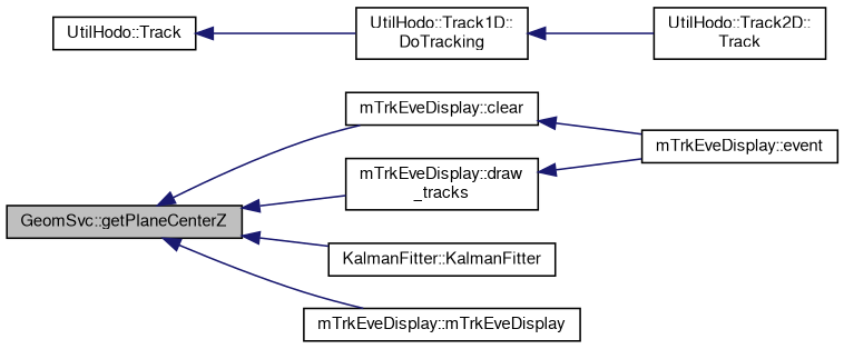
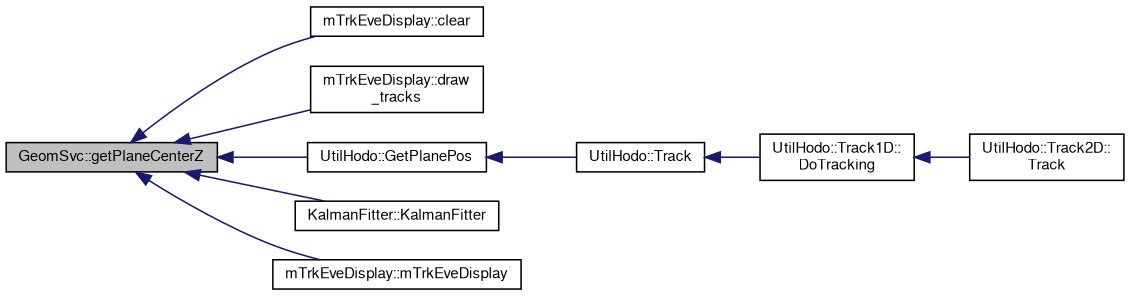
  digraph {
    rankdir=LR
    node [color=black fontname=FreeSans fontsize=10 shape=record]
    edge [color=midnightblue dir=back fontname=FreeSans fontsize=10 labelfontname=FreeSans labelfontsize=10 style=solid]
    n1 [fillcolor=grey75 fontcolor=black height=0.2 label="GeomSvc::getPlaneCenterZ" style=filled width=0.4]
    n2 [height=0.2 label="mTrkEveDisplay::clear" width=0.4]
    n3 [height=0.2 label="mTrkEveDisplay::draw\l_tracks" width=0.4]
+   n4 [height=0.2 label="UtilHodo::GetPlanePos" width=0.4]
    n5 [height=0.2 label="KalmanFitter::KalmanFitter" width=0.4]
    n6 [height=0.2 label="mTrkEveDisplay::mTrkEveDisplay" width=0.4]
-   n7 [height=0.2 label="mTrkEveDisplay::event" width=0.4]
    n8 [height=0.2 label="UtilHodo::Track" width=0.4]
    n9 [height=0.2 label="UtilHodo::Track1D::\lDoTracking" width=0.4]
    n10 [height=0.2 label="UtilHodo::Track2D::\lTrack" width=0.4]
    n1 -> n2
    n1 -> n3
+   n1 -> n4
    n1 -> n5
    n1 -> n6
-   n2 -> n7
-   n3 -> n7
+   n4 -> n8
    n8 -> n9
    n9 -> n10
  }
